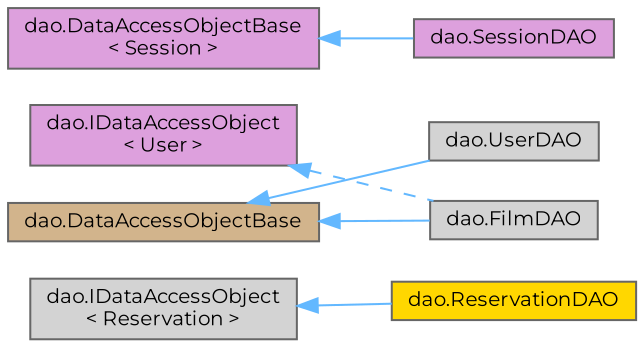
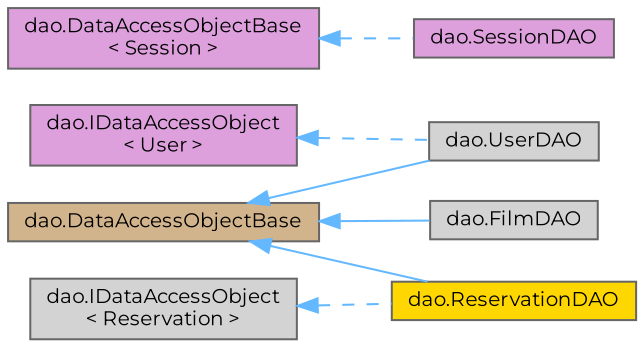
  digraph {
    fontname=Montserrat
    rankdir=LR
    node [color=grey40 fillcolor=lightgrey fontname=Montserrat fontsize=10 shape=box style=filled]
    edge [color=steelblue1 dir=back fontname=Montserrat fontsize=10 labelfontname=Helvetica labelfontsize=10 style=solid]
    n1 [fillcolor=tan height=0.2 label="dao.DataAccessObjectBase" width=0.4]
    n2 [height=0.2 label="dao.FilmDAO" width=0.4]
    n3 [fillcolor=gold height=0.2 label="dao.ReservationDAO" width=0.4]
    n4 [height=0.2 label="dao.UserDAO" width=0.4]
    n5 [fillcolor=plum height=0.2 label="dao.SessionDAO" width=0.4]
    n6 [height=0.2 label="dao.IDataAccessObject\l\< Reservation \>" width=0.4]
    n7 [fillcolor=plum height=0.2 label="dao.DataAccessObjectBase\l\< Session \>" width=0.4]
    n8 [fillcolor=plum height=0.2 label="dao.IDataAccessObject\l\< User \>" width=0.4]
    n1 -> n2
+   n1 -> n3
    n1 -> n4
-   n6 -> n3
-   n7 -> n5
-   n8 -> n2 [style=dashed]
+   n6 -> n3 [style=dashed]
+   n7 -> n5 [style=dashed]
+   n8 -> n4 [style=dashed]
  }
